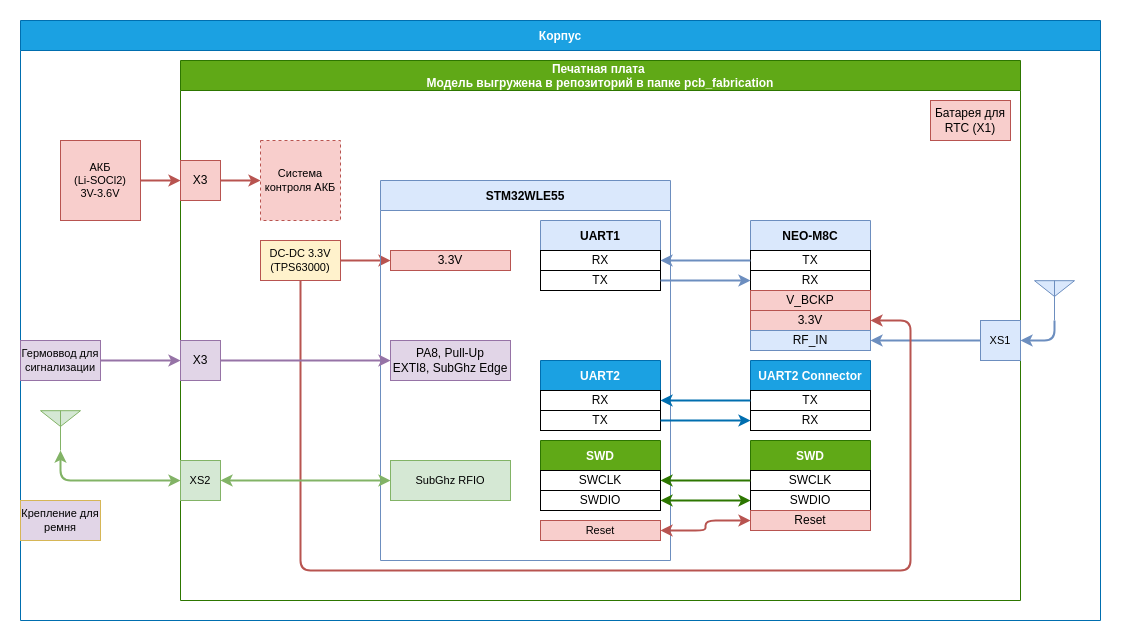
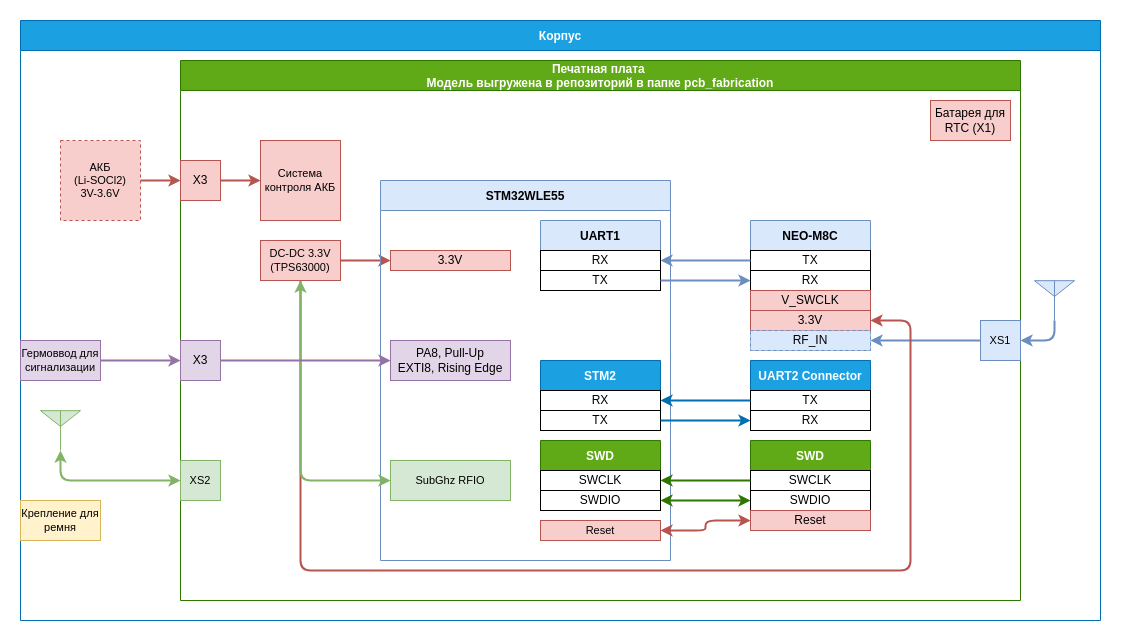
  <mxCell id="0" />
  <mxCell id="1" parent="0" />
  <mxCell id="2" value="Корпус" style="swimlane;startSize=30;fillColor=#1ba1e2;fontColor=#ffffff;strokeColor=#006EAF;" parent="1" vertex="1"><mxGeometry x="20" y="20" width="1080" height="600" as="geometry" /></mxCell>
  <mxCell id="3" value="Печатная плата &#10;Модель выгружена в репозиторий в папке pcb_fabrication" style="swimlane;startSize=30;fillColor=#60a917;fontColor=#ffffff;strokeColor=#2D7600;" parent="2" vertex="1"><mxGeometry x="160" y="40" width="840" height="540" as="geometry" /></mxCell>
  <mxCell id="4" style="edgeStyle=orthogonalEdgeStyle;rounded=1;orthogonalLoop=1;jettySize=auto;html=1;exitX=1;exitY=0.5;exitDx=0;exitDy=0;entryX=0;entryY=0.5;entryDx=0;entryDy=0;fillColor=#dae8fc;strokeColor=#6c8ebf;startArrow=classic;startFill=1;endArrow=none;endFill=0;strokeWidth=2;" parent="3" source="33" target="11" edge="1"><mxGeometry relative="1" as="geometry"><mxPoint x="760" y="140" as="sourcePoint" /></mxGeometry></mxCell>
- <mxCell id="5" value="Система контроля АКБ" style="rounded=0;whiteSpace=wrap;html=1;fontSize=11;fillColor=#f8cecc;strokeColor=#b85450;dashed=1;" parent="3" vertex="1"><mxGeometry x="80" y="80" width="80" height="80" as="geometry" /></mxCell>
+ <mxCell id="5" value="Система контроля АКБ" style="rounded=0;whiteSpace=wrap;html=1;fontSize=11;fillColor=#f8cecc;strokeColor=#b85450;" parent="3" vertex="1"><mxGeometry x="80" y="80" width="80" height="80" as="geometry" /></mxCell>
  <mxCell id="6" style="edgeStyle=orthogonalEdgeStyle;rounded=1;orthogonalLoop=1;jettySize=auto;html=1;exitX=1;exitY=0.5;exitDx=0;exitDy=0;fillColor=#f8cecc;strokeColor=#b85450;strokeWidth=2;" parent="3" source="8" target="18" edge="1"><mxGeometry relative="1" as="geometry"><Array as="points"><mxPoint x="190" y="200" /><mxPoint x="190" y="200" /></Array><mxPoint x="200" y="200" as="targetPoint" /></mxGeometry></mxCell>
  <mxCell id="7" style="edgeStyle=orthogonalEdgeStyle;rounded=1;orthogonalLoop=1;jettySize=auto;html=1;exitX=0.5;exitY=1;exitDx=0;exitDy=0;fillColor=#f8cecc;strokeColor=#b85450;strokeWidth=2;" parent="3" source="8" target="32" edge="1"><mxGeometry relative="1" as="geometry"><Array as="points"><mxPoint x="120" y="510" /><mxPoint x="730" y="510" /><mxPoint x="730" y="260" /></Array><mxPoint x="680" y="200" as="targetPoint" /></mxGeometry></mxCell>
- <mxCell id="8" value="DC-DC 3.3V&lt;br&gt;&lt;div&gt;&lt;span&gt;(TPS63000)&lt;/span&gt;&lt;/div&gt;" style="rounded=0;whiteSpace=wrap;html=1;fontSize=11;fillColor=#fff2cc;strokeColor=#b85450;" parent="3" vertex="1"><mxGeometry x="80" y="180" width="80" height="40" as="geometry" /></mxCell>
+ <mxCell id="8" value="DC-DC 3.3V&lt;br&gt;&lt;div&gt;&lt;span&gt;(TPS63000)&lt;/span&gt;&lt;/div&gt;" style="rounded=0;whiteSpace=wrap;html=1;fontSize=11;fillColor=#f8cecc;strokeColor=#b85450;" parent="3" vertex="1"><mxGeometry x="80" y="180" width="80" height="40" as="geometry" /></mxCell>
  <mxCell id="9" style="edgeStyle=orthogonalEdgeStyle;rounded=1;orthogonalLoop=1;jettySize=auto;html=1;exitX=1;exitY=0.5;exitDx=0;exitDy=0;entryX=0;entryY=0.5;entryDx=0;entryDy=0;strokeWidth=2;fillColor=#f8cecc;strokeColor=#b85450;" parent="3" source="10" target="5" edge="1"><mxGeometry relative="1" as="geometry" /></mxCell>
  <mxCell id="10" value="X3" style="rounded=0;whiteSpace=wrap;html=1;fillColor=#f8cecc;strokeColor=#b85450;" parent="3" vertex="1"><mxGeometry y="100" width="40" height="40" as="geometry" /></mxCell>
  <mxCell id="11" value="&lt;font style=&quot;font-size: 11px&quot;&gt;XS1&lt;/font&gt;" style="rounded=0;whiteSpace=wrap;html=1;fontSize=11;fillColor=#dae8fc;strokeColor=#6c8ebf;" parent="3" vertex="1"><mxGeometry x="800" y="260" width="40" height="40" as="geometry" /></mxCell>
  <mxCell id="12" value="&lt;font style=&quot;font-size: 11px&quot;&gt;XS2&lt;/font&gt;" style="rounded=0;whiteSpace=wrap;html=1;fontSize=11;fillColor=#d5e8d4;strokeColor=#82b366;" parent="3" vertex="1"><mxGeometry y="400" width="40" height="40" as="geometry" /></mxCell>
  <mxCell id="13" value="Батарея для RTC (X1)" style="rounded=0;whiteSpace=wrap;html=1;fillColor=#f8cecc;strokeColor=#b85450;" parent="3" vertex="1"><mxGeometry x="750" y="40" width="80" height="40" as="geometry" /></mxCell>
  <mxCell id="14" value="STM32WLE55" style="swimlane;startSize=30;fillColor=#dae8fc;strokeColor=#6c8ebf;" vertex="1" parent="3"><mxGeometry x="200" y="120" width="290" height="380" as="geometry" /></mxCell>
  <mxCell id="15" value="UART1" style="swimlane;startSize=30;fillColor=#dae8fc;strokeColor=#6c8ebf;" vertex="1" parent="14"><mxGeometry x="160" y="40" width="120" height="70" as="geometry" /></mxCell>
  <mxCell id="16" value="RX" style="rounded=0;whiteSpace=wrap;html=1;" vertex="1" parent="15"><mxGeometry y="30" width="120" height="20" as="geometry" /></mxCell>
  <mxCell id="17" value="TX" style="rounded=0;whiteSpace=wrap;html=1;" vertex="1" parent="15"><mxGeometry y="50" width="120" height="20" as="geometry" /></mxCell>
  <mxCell id="18" value="3.3V" style="rounded=0;whiteSpace=wrap;html=1;fillColor=#f8cecc;strokeColor=#b85450;" vertex="1" parent="14"><mxGeometry x="10" y="70" width="120" height="20" as="geometry" /></mxCell>
  <mxCell id="19" value="SubGhz RFIO" style="rounded=0;whiteSpace=wrap;html=1;fontSize=11;fillColor=#d5e8d4;strokeColor=#82b366;" vertex="1" parent="14"><mxGeometry x="10" y="280" width="120" height="40" as="geometry" /></mxCell>
- <mxCell id="20" value="PA8, Pull-Up&lt;br&gt;EXTI8, SubGhz Edge" style="rounded=0;whiteSpace=wrap;html=1;fillColor=#e1d5e7;strokeColor=#9673a6;" vertex="1" parent="14"><mxGeometry x="10" y="160" width="120" height="40" as="geometry" /></mxCell>
- <mxCell id="21" value="UART2" style="swimlane;startSize=30;fillColor=#1ba1e2;strokeColor=#006EAF;fontColor=#ffffff;" vertex="1" parent="14"><mxGeometry x="160" y="180" width="120" height="70" as="geometry"><mxRectangle x="570" y="300" width="70" height="30" as="alternateBounds" /></mxGeometry></mxCell>
+ <mxCell id="20" value="PA8, Pull-Up&lt;br&gt;EXTI8, Rising Edge" style="rounded=0;whiteSpace=wrap;html=1;fillColor=#e1d5e7;strokeColor=#9673a6;" vertex="1" parent="14"><mxGeometry x="10" y="160" width="120" height="40" as="geometry" /></mxCell>
+ <mxCell id="21" value="STM2" style="swimlane;startSize=30;fillColor=#1ba1e2;strokeColor=#006EAF;fontColor=#ffffff;" vertex="1" parent="14"><mxGeometry x="160" y="180" width="120" height="70" as="geometry"><mxRectangle x="570" y="300" width="70" height="30" as="alternateBounds" /></mxGeometry></mxCell>
  <mxCell id="22" value="TX" style="rounded=0;whiteSpace=wrap;html=1;" vertex="1" parent="21"><mxGeometry y="50" width="120" height="20" as="geometry" /></mxCell>
  <mxCell id="23" value="RX" style="rounded=0;whiteSpace=wrap;html=1;" vertex="1" parent="21"><mxGeometry y="30" width="120" height="20" as="geometry" /></mxCell>
  <mxCell id="24" value="SWD" style="swimlane;startSize=30;fillColor=#60a917;strokeColor=#2D7600;fontColor=#ffffff;" vertex="1" parent="14"><mxGeometry x="160" y="260" width="120" height="70" as="geometry"><mxRectangle x="570" y="300" width="70" height="30" as="alternateBounds" /></mxGeometry></mxCell>
  <mxCell id="25" value="SWDIO" style="rounded=0;whiteSpace=wrap;html=1;" vertex="1" parent="24"><mxGeometry y="50" width="120" height="20" as="geometry" /></mxCell>
  <mxCell id="26" value="SWCLK" style="rounded=0;whiteSpace=wrap;html=1;" vertex="1" parent="24"><mxGeometry y="30" width="120" height="20" as="geometry" /></mxCell>
  <mxCell id="27" value="Reset" style="rounded=0;whiteSpace=wrap;html=1;fontSize=11;fillColor=#f8cecc;strokeColor=#b85450;" vertex="1" parent="14"><mxGeometry x="160" y="340" width="120" height="20" as="geometry" /></mxCell>
  <mxCell id="28" value="NEO-M8C" style="swimlane;startSize=30;fillColor=#dae8fc;strokeColor=#6c8ebf;" vertex="1" parent="3"><mxGeometry x="570" y="160" width="120" height="130" as="geometry" /></mxCell>
  <mxCell id="29" value="TX" style="rounded=0;whiteSpace=wrap;html=1;" vertex="1" parent="28"><mxGeometry y="30" width="120" height="20" as="geometry" /></mxCell>
  <mxCell id="30" value="RX" style="rounded=0;whiteSpace=wrap;html=1;" vertex="1" parent="28"><mxGeometry y="50" width="120" height="20" as="geometry" /></mxCell>
- <mxCell id="31" value="V_BCKP" style="rounded=0;whiteSpace=wrap;html=1;fillColor=#f8cecc;strokeColor=#b85450;" vertex="1" parent="28"><mxGeometry y="70" width="120" height="20" as="geometry" /></mxCell>
+ <mxCell id="31" value="V_SWCLK" style="rounded=0;whiteSpace=wrap;html=1;fillColor=#f8cecc;strokeColor=#b85450;" vertex="1" parent="28"><mxGeometry y="70" width="120" height="20" as="geometry" /></mxCell>
  <mxCell id="32" value="3.3V" style="rounded=0;whiteSpace=wrap;html=1;fillColor=#f8cecc;strokeColor=#b85450;" vertex="1" parent="28"><mxGeometry y="90" width="120" height="20" as="geometry" /></mxCell>
- <mxCell id="33" value="RF_IN" style="rounded=0;whiteSpace=wrap;html=1;fillColor=#dae8fc;strokeColor=#6c8ebf;" vertex="1" parent="28"><mxGeometry y="110" width="120" height="20" as="geometry" /></mxCell>
+ <mxCell id="33" value="RF_IN" style="rounded=0;whiteSpace=wrap;html=1;fillColor=#dae8fc;strokeColor=#6c8ebf;dashed=1;" vertex="1" parent="28"><mxGeometry y="110" width="120" height="20" as="geometry" /></mxCell>
  <mxCell id="34" style="edgeStyle=orthogonalEdgeStyle;rounded=0;orthogonalLoop=1;jettySize=auto;html=1;entryX=1;entryY=0.5;entryDx=0;entryDy=0;startArrow=none;startFill=0;endArrow=classic;endFill=1;fillColor=#dae8fc;strokeColor=#6c8ebf;strokeWidth=2;" edge="1" parent="3" source="29" target="16"><mxGeometry relative="1" as="geometry" /></mxCell>
  <mxCell id="35" style="edgeStyle=orthogonalEdgeStyle;rounded=0;orthogonalLoop=1;jettySize=auto;html=1;exitX=1;exitY=0.5;exitDx=0;exitDy=0;entryX=0;entryY=0.5;entryDx=0;entryDy=0;startArrow=none;startFill=0;endArrow=classic;endFill=1;fillColor=#dae8fc;strokeColor=#6c8ebf;strokeWidth=2;" edge="1" parent="3" source="17" target="30"><mxGeometry relative="1" as="geometry" /></mxCell>
- <mxCell id="36" style="edgeStyle=orthogonalEdgeStyle;rounded=1;orthogonalLoop=1;jettySize=auto;html=1;startArrow=classic;startFill=1;endArrow=classic;endFill=1;fillColor=#d5e8d4;strokeColor=#82b366;strokeWidth=2;" edge="1" parent="3" source="19" target="12"><mxGeometry relative="1" as="geometry" /></mxCell>
+ <mxCell id="36" style="edgeStyle=orthogonalEdgeStyle;rounded=1;orthogonalLoop=1;jettySize=auto;html=1;startArrow=classic;startFill=1;endArrow=classic;endFill=1;fillColor=#d5e8d4;strokeColor=#82b366;strokeWidth=2;" edge="1" parent="3" source="19" target="8"><mxGeometry relative="1" as="geometry" /></mxCell>
  <mxCell id="37" style="edgeStyle=orthogonalEdgeStyle;rounded=1;orthogonalLoop=1;jettySize=auto;html=1;exitX=1;exitY=0.5;exitDx=0;exitDy=0;entryX=0;entryY=0.5;entryDx=0;entryDy=0;startArrow=none;startFill=0;endArrow=classic;endFill=1;strokeWidth=2;fillColor=#e1d5e7;strokeColor=#9673a6;" edge="1" parent="3" source="38" target="20"><mxGeometry relative="1" as="geometry" /></mxCell>
  <mxCell id="38" value="X3" style="rounded=0;whiteSpace=wrap;html=1;fillColor=#e1d5e7;strokeColor=#9673a6;" vertex="1" parent="3"><mxGeometry y="280" width="40" height="40" as="geometry" /></mxCell>
  <mxCell id="39" value="UART2 Connector" style="swimlane;startSize=30;fillColor=#1ba1e2;strokeColor=#006EAF;fontColor=#ffffff;" vertex="1" parent="3"><mxGeometry x="570" y="300" width="120" height="70" as="geometry"><mxRectangle x="570" y="300" width="70" height="30" as="alternateBounds" /></mxGeometry></mxCell>
  <mxCell id="40" value="TX" style="rounded=0;whiteSpace=wrap;html=1;" vertex="1" parent="39"><mxGeometry y="30" width="120" height="20" as="geometry" /></mxCell>
  <mxCell id="41" value="RX" style="rounded=0;whiteSpace=wrap;html=1;" vertex="1" parent="39"><mxGeometry y="50" width="120" height="20" as="geometry" /></mxCell>
  <mxCell id="42" style="edgeStyle=orthogonalEdgeStyle;rounded=1;orthogonalLoop=1;jettySize=auto;html=1;exitX=0;exitY=0.5;exitDx=0;exitDy=0;entryX=1;entryY=0.5;entryDx=0;entryDy=0;startArrow=none;startFill=0;endArrow=classic;endFill=1;strokeWidth=2;fillColor=#1ba1e2;strokeColor=#006EAF;" edge="1" parent="3" source="40" target="23"><mxGeometry relative="1" as="geometry" /></mxCell>
  <mxCell id="43" style="edgeStyle=orthogonalEdgeStyle;rounded=1;orthogonalLoop=1;jettySize=auto;html=1;exitX=1;exitY=0.5;exitDx=0;exitDy=0;entryX=0;entryY=0.5;entryDx=0;entryDy=0;startArrow=none;startFill=0;endArrow=classic;endFill=1;strokeWidth=2;fillColor=#1ba1e2;strokeColor=#006EAF;" edge="1" parent="3" source="22" target="41"><mxGeometry relative="1" as="geometry" /></mxCell>
  <mxCell id="44" value="SWD" style="swimlane;startSize=30;fillColor=#60a917;strokeColor=#2D7600;fontColor=#ffffff;" vertex="1" parent="3"><mxGeometry x="570" y="380" width="120" height="90" as="geometry"><mxRectangle x="570" y="300" width="70" height="30" as="alternateBounds" /></mxGeometry></mxCell>
  <mxCell id="45" value="SWDIO" style="rounded=0;whiteSpace=wrap;html=1;" vertex="1" parent="44"><mxGeometry y="50" width="120" height="20" as="geometry" /></mxCell>
  <mxCell id="46" value="SWCLK" style="rounded=0;whiteSpace=wrap;html=1;" vertex="1" parent="44"><mxGeometry y="30" width="120" height="20" as="geometry" /></mxCell>
  <mxCell id="47" value="Reset" style="rounded=0;whiteSpace=wrap;html=1;fillColor=#f8cecc;strokeColor=#b85450;" vertex="1" parent="44"><mxGeometry y="70" width="120" height="20" as="geometry" /></mxCell>
  <mxCell id="48" style="edgeStyle=orthogonalEdgeStyle;rounded=1;orthogonalLoop=1;jettySize=auto;html=1;exitX=0;exitY=0.5;exitDx=0;exitDy=0;entryX=1;entryY=0.5;entryDx=0;entryDy=0;startArrow=none;startFill=0;endArrow=classic;endFill=1;strokeWidth=2;fillColor=#60a917;strokeColor=#2D7600;" edge="1" parent="3" source="46" target="26"><mxGeometry relative="1" as="geometry" /></mxCell>
  <mxCell id="49" style="edgeStyle=orthogonalEdgeStyle;rounded=1;orthogonalLoop=1;jettySize=auto;html=1;exitX=0;exitY=0.5;exitDx=0;exitDy=0;entryX=1;entryY=0.5;entryDx=0;entryDy=0;startArrow=classic;startFill=1;endArrow=classic;endFill=1;strokeWidth=2;fillColor=#60a917;strokeColor=#2D7600;" edge="1" parent="3" source="45" target="25"><mxGeometry relative="1" as="geometry" /></mxCell>
  <mxCell id="50" style="edgeStyle=orthogonalEdgeStyle;rounded=1;orthogonalLoop=1;jettySize=auto;html=1;entryX=1;entryY=0.5;entryDx=0;entryDy=0;startArrow=classic;startFill=1;endArrow=classic;endFill=1;strokeWidth=2;fillColor=#f8cecc;strokeColor=#b85450;" edge="1" parent="3" source="47" target="27"><mxGeometry relative="1" as="geometry" /></mxCell>
  <mxCell id="51" value="" style="verticalLabelPosition=bottom;shadow=0;dashed=0;align=center;html=1;verticalAlign=top;shape=mxgraph.electrical.radio.aerial_-_antenna_2;fontSize=11;fillColor=#d5e8d4;strokeColor=#82b366;" parent="2" vertex="1"><mxGeometry x="20" y="390" width="40" height="40" as="geometry" /></mxCell>
  <mxCell id="52" value="" style="verticalLabelPosition=bottom;shadow=0;dashed=0;align=center;html=1;verticalAlign=top;shape=mxgraph.electrical.radio.aerial_-_antenna_2;fontSize=11;fillColor=#dae8fc;strokeColor=#6c8ebf;" parent="2" vertex="1"><mxGeometry x="1014" y="260" width="40" height="40" as="geometry" /></mxCell>
- <mxCell id="53" value="АКБ&lt;br&gt;(Li-SOCl2)&lt;br&gt;3V-3.6V" style="rounded=0;whiteSpace=wrap;html=1;fontSize=11;fillColor=#f8cecc;strokeColor=#b85450;" parent="2" vertex="1"><mxGeometry x="40" y="120" width="80" height="80" as="geometry" /></mxCell>
+ <mxCell id="53" value="АКБ&lt;br&gt;(Li-SOCl2)&lt;br&gt;3V-3.6V" style="rounded=0;whiteSpace=wrap;html=1;fontSize=11;fillColor=#f8cecc;strokeColor=#b85450;dashed=1;" parent="2" vertex="1"><mxGeometry x="40" y="120" width="80" height="80" as="geometry" /></mxCell>
  <mxCell id="54" style="edgeStyle=orthogonalEdgeStyle;rounded=0;orthogonalLoop=1;jettySize=auto;html=1;exitX=1;exitY=0.5;exitDx=0;exitDy=0;entryX=0;entryY=0.5;entryDx=0;entryDy=0;startArrow=none;startFill=0;fontSize=11;fillColor=#f8cecc;strokeColor=#b85450;strokeWidth=2;" parent="2" source="53" target="10" edge="1"><mxGeometry relative="1" as="geometry" /></mxCell>
  <mxCell id="55" style="edgeStyle=orthogonalEdgeStyle;rounded=1;orthogonalLoop=1;jettySize=auto;html=1;exitX=1;exitY=0.5;exitDx=0;exitDy=0;entryX=0.5;entryY=1;entryDx=0;entryDy=0;entryPerimeter=0;fillColor=#dae8fc;strokeColor=#6c8ebf;strokeWidth=2;endArrow=none;endFill=0;startArrow=classic;startFill=1;" parent="2" source="11" target="52" edge="1"><mxGeometry relative="1" as="geometry" /></mxCell>
  <mxCell id="56" style="edgeStyle=orthogonalEdgeStyle;rounded=1;orthogonalLoop=1;jettySize=auto;html=1;entryX=0.5;entryY=1;entryDx=0;entryDy=0;entryPerimeter=0;fillColor=#d5e8d4;strokeColor=#82b366;strokeWidth=2;startArrow=classic;startFill=1;" parent="2" source="12" target="51" edge="1"><mxGeometry relative="1" as="geometry" /></mxCell>
- <mxCell id="57" value="Крепление для ремня" style="rounded=0;whiteSpace=wrap;html=1;fontSize=11;fillColor=#e1d5e7;strokeColor=#d6b656;" parent="2" vertex="1"><mxGeometry y="480" width="80" height="40" as="geometry" /></mxCell>
+ <mxCell id="57" value="Крепление для ремня" style="rounded=0;whiteSpace=wrap;html=1;fontSize=11;fillColor=#fff2cc;strokeColor=#d6b656;" parent="2" vertex="1"><mxGeometry y="480" width="80" height="40" as="geometry" /></mxCell>
  <mxCell id="58" value="Гермоввод для сигнализации" style="rounded=0;whiteSpace=wrap;html=1;fontSize=11;fillColor=#e1d5e7;strokeColor=#9673a6;" parent="2" vertex="1"><mxGeometry y="320" width="80" height="40" as="geometry" /></mxCell>
  <mxCell id="59" style="edgeStyle=orthogonalEdgeStyle;rounded=1;orthogonalLoop=1;jettySize=auto;html=1;fillColor=#e1d5e7;strokeColor=#9673a6;startArrow=classic;startFill=1;endArrow=none;endFill=0;strokeWidth=2;" parent="2" source="38" target="58" edge="1"><mxGeometry relative="1" as="geometry"><mxPoint x="550" y="360" as="targetPoint" /><mxPoint x="560" y="440" as="sourcePoint" /></mxGeometry></mxCell>
